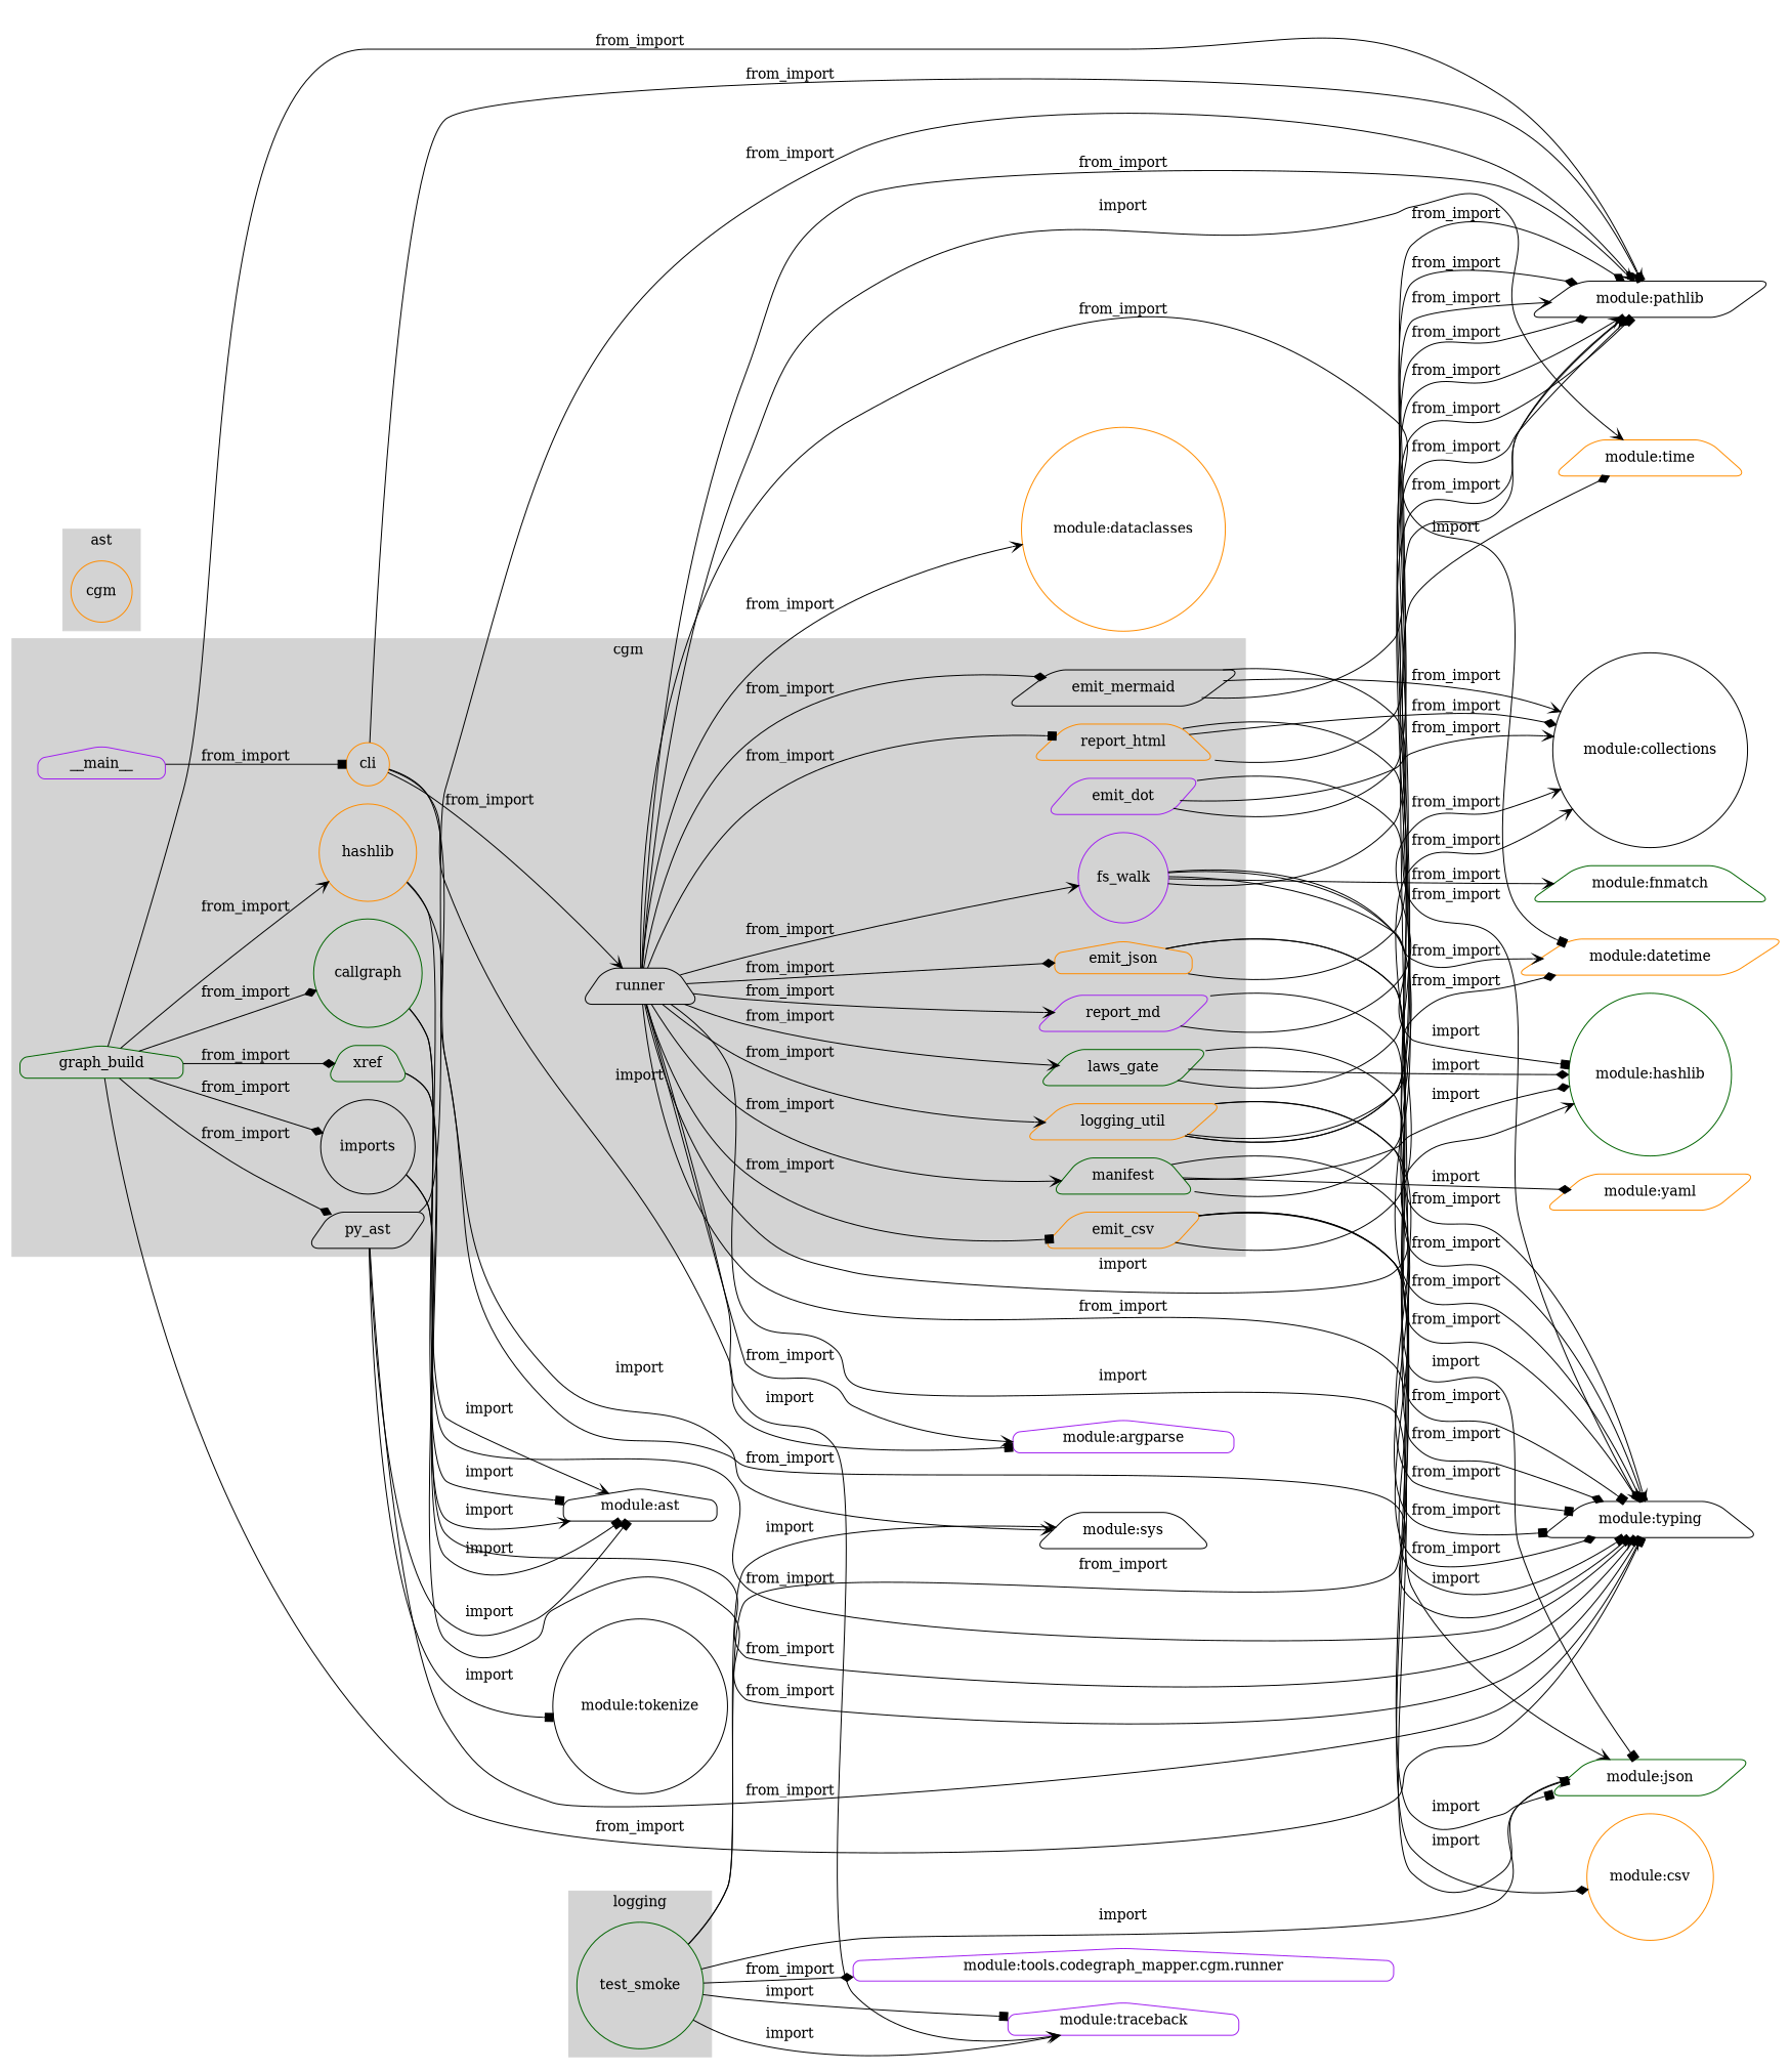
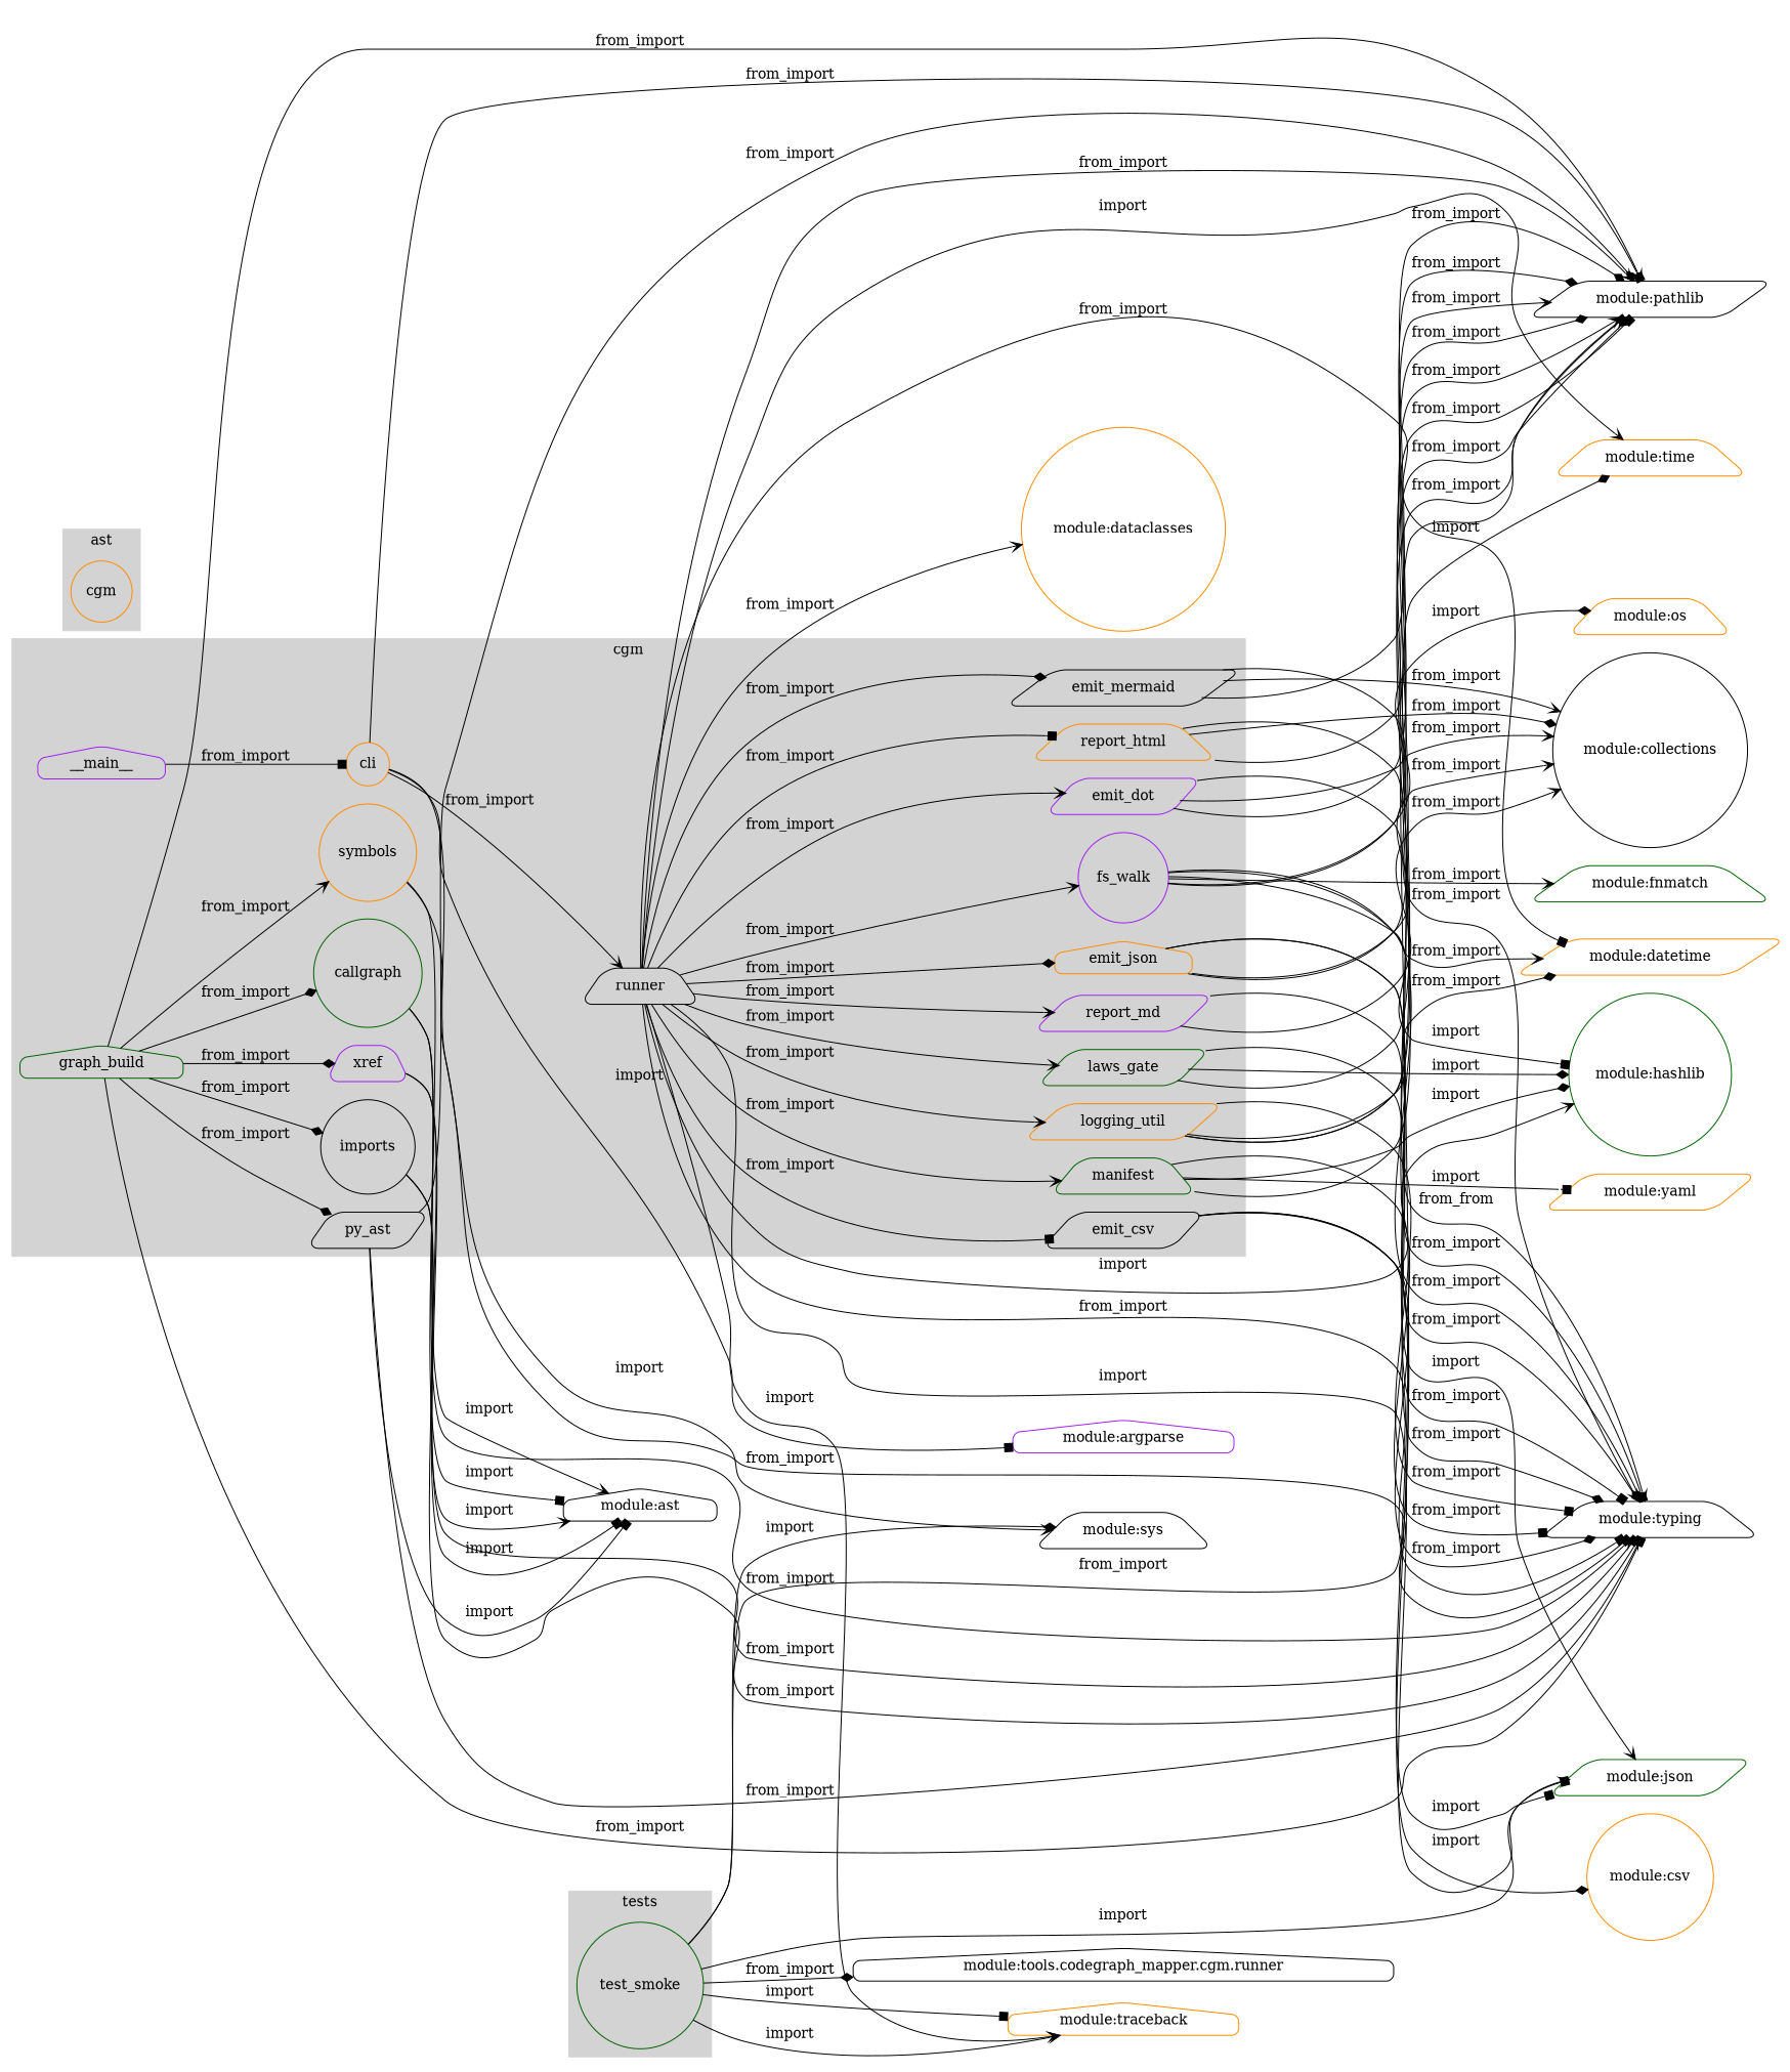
  digraph {
    rankdir=LR
    node [color=darkorange shape=circle style=rounded]
    edge [arrowhead=vee]
    n1 [color=darkgreen label=callgraph]
    n2 [label=cli]
-   n3 [label=emit_csv shape=parallelogram]
+   n3 [color=black label=emit_csv shape=parallelogram]
    n4 [color=purple label=emit_dot shape=parallelogram]
    n5 [label=emit_json shape=house]
    n6 [color=black label=emit_mermaid shape=parallelogram]
    n7 [color=purple label=fs_walk]
    n8 [color=darkgreen label=graph_build shape=house]
    n9 [color=black label=imports]
    n10 [color=darkgreen label=laws_gate shape=parallelogram]
    n11 [label=logging_util shape=parallelogram]
    n12 [color=darkgreen label=manifest shape=trapezium]
    n13 [color=black label=py_ast shape=parallelogram]
    n14 [label=report_html shape=trapezium]
    n15 [color=purple label=report_md shape=parallelogram]
    n16 [color=black label=runner shape=trapezium]
-   n17 [label=hashlib]
-   n18 [color=darkgreen label=xref shape=trapezium]
+   n17 [label=symbols]
+   n18 [color=purple label=xref shape=trapezium]
    n19 [color=purple label=__main__ shape=house]
    n20 [label=cgm]
    n21 [color=darkgreen label=test_smoke]
    "module:ast" [color=black shape=house]
    "module:typing" [color=black shape=trapezium]
    "module:sys" [color=black shape=trapezium]
    "module:argparse" [color=purple shape=house]
    "module:pathlib" [color=black shape=parallelogram]
    "module:csv"
    "module:collections" [color=black]
    "module:json" [color=darkgreen shape=parallelogram]
+   "module:os" [shape=trapezium]
    "module:hashlib" [color=darkgreen]
    "module:datetime" [shape=parallelogram]
    "module:fnmatch" [color=darkgreen shape=trapezium]
    "module:time" [shape=trapezium]
    "module:yaml" [shape=parallelogram]
-   "module:tokenize" [color=black]
    "module:dataclasses"
-   "module:traceback" [color=purple shape=house]
-   "module:tools.codegraph_mapper.cgm.runner" [color=purple shape=house]
+   "module:traceback" [shape=house]
+   "module:tools.codegraph_mapper.cgm.runner" [color=black shape=house]
    subgraph cluster_1 {
      color=lightgrey
      label=cgm
      style=filled
      n1
      n2
      n3
      n4
      n5
      n6
      n7
      n8
      n9
      n10
      n11
      n12
      n13
      n14
      n15
      n16
      n17
      n18
      n19
    }
    subgraph cluster_2 {
      color=lightgrey
      label=ast
      style=filled
      n20
    }
    subgraph cluster_3 {
      color=lightgrey
-     label=logging
+     label=tests
      style=filled
      n21
    }
    n1 -> "module:ast" [arrowhead=box label=import]
    n1 -> "module:typing" [label=from_import]
    n2 -> n16 [label=from_import]
    n2 -> "module:sys" [label=import]
    n2 -> "module:argparse" [arrowhead=box label=import]
    n2 -> "module:pathlib" [arrowhead=box label=from_import]
    n3 -> "module:typing" [arrowhead=diamond label=from_import]
    n3 -> "module:csv" [arrowhead=diamond label=import]
-   n3 -> "module:collections" [label=from_import]
+   n5 -> "module:collections" [label=from_import]
    n3 -> "module:json" [arrowhead=box label=import]
    n4 -> "module:typing" [arrowhead=box label=from_import]
    n4 -> "module:pathlib" [label=from_import]
    n4 -> "module:collections" [label=from_import]
    n5 -> "module:typing" [label=from_import]
    n5 -> "module:pathlib" [label=from_import]
-   n5 -> "module:json" [arrowhead=box label=import]
+   n5 -> "module:json" [label=import]
    n6 -> "module:typing" [arrowhead=diamond label=from_import]
    n6 -> "module:pathlib" [arrowhead=diamond label=from_import]
    n6 -> "module:collections" [label=from_import]
    n7 -> "module:typing" [arrowhead=diamond label=from_import]
    n7 -> "module:pathlib" [arrowhead=diamond label=from_import]
+   n7 -> "module:os" [arrowhead=diamond label=import]
    n7 -> "module:hashlib" [arrowhead=box label=import]
    n7 -> "module:datetime" [label=from_import]
    n7 -> "module:fnmatch" [label=from_import]
    n8 -> n1 [arrowhead=diamond label=from_import]
    n8 -> n9 [arrowhead=diamond label=from_import]
    n8 -> n13 [arrowhead=diamond label=from_import]
    n8 -> n17 [label=from_import]
    n8 -> n18 [arrowhead=diamond label=from_import]
    n8 -> "module:typing" [arrowhead=box label=from_import]
    n8 -> "module:pathlib" [label=from_import]
    n9 -> "module:ast" [arrowhead=box label=import]
    n9 -> "module:typing" [label=from_import]
    n10 -> "module:typing" [arrowhead=diamond label=from_import]
    n10 -> "module:pathlib" [arrowhead=box label=from_import]
    n10 -> "module:hashlib" [arrowhead=diamond label=import]
    n11 -> "module:typing" [arrowhead=box label=from_import]
    n11 -> "module:pathlib" [arrowhead=diamond label=from_import]
-   n11 -> "module:json" [label=import]
    n11 -> "module:datetime" [arrowhead=diamond label=from_import]
    n11 -> "module:time" [arrowhead=diamond label=import]
    n12 -> "module:typing" [arrowhead=box label=from_import]
    n12 -> "module:pathlib" [arrowhead=box label=from_import]
    n12 -> "module:hashlib" [arrowhead=diamond label=import]
-   n12 -> "module:yaml" [arrowhead=diamond label=import]
+   n12 -> "module:yaml" [arrowhead=box label=import]
    n13 -> "module:ast" [arrowhead=box label=import]
    n13 -> "module:typing" [arrowhead=box label=from_import]
    n13 -> "module:pathlib" [arrowhead=diamond label=from_import]
-   n13 -> "module:tokenize" [arrowhead=box label=import]
-   n14 -> "module:typing" [label=from_import]
+   n14 -> "module:typing" [label=from_from]
    n14 -> "module:pathlib" [arrowhead=diamond label=from_import]
    n14 -> "module:collections" [arrowhead=diamond label=from_import]
    n15 -> "module:typing" [arrowhead=box label=from_import]
    n15 -> "module:collections" [label=from_import]
    n16 -> n3 [arrowhead=box label=from_import]
-   n16 -> "module:argparse" [label=from_import]
+   n16 -> n4 [label=from_import]
    n16 -> n5 [arrowhead=diamond label=from_import]
    n16 -> n6 [arrowhead=diamond label=from_import]
    n16 -> n7 [label=from_import]
    n16 -> n10 [label=from_import]
    n16 -> n11 [label=from_import]
    n16 -> n12 [label=from_import]
    n16 -> n14 [arrowhead=box label=from_import]
    n16 -> n15 [label=from_import]
    n16 -> "module:typing" [arrowhead=box label=from_import]
    n16 -> "module:pathlib" [label=from_import]
    n16 -> "module:json" [arrowhead=box label=import]
    n16 -> "module:hashlib" [label=import]
    n16 -> "module:datetime" [arrowhead=box label=from_import]
    n16 -> "module:time" [label=import]
    n16 -> "module:dataclasses" [label=from_import]
    n16 -> "module:traceback" [label=import]
    n17 -> "module:ast" [label=import]
    n17 -> "module:typing" [arrowhead=box label=from_import]
    n18 -> "module:ast" [label=import]
    n18 -> "module:typing" [arrowhead=box label=from_import]
    n19 -> n2 [arrowhead=box label=from_import]
-   n21 -> "module:sys" [label=import]
+   n21 -> "module:sys" [arrowhead=diamond label=import]
    n21 -> "module:pathlib" [label=from_import]
    n21 -> "module:json" [label=import]
    n21 -> "module:traceback" [label=import]
    n21 -> "module:traceback" [arrowhead=box label=import]
    n21 -> "module:tools.codegraph_mapper.cgm.runner" [arrowhead=diamond label=from_import]
  }
